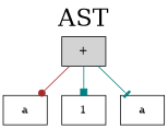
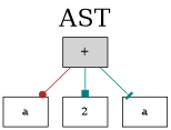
  digraph {
    fontname="DejaVu Serif"
    fontsize=30
    label=AST
    labelloc=t
    node [fontname="DejaVu Serif" shape=rect style=solid]
    edge [color=teal style=solid fontname="DejaVu Serif"]
    n1 [label="+" style=filled]
    n2 [label=a]
-   n3 [label=1]
+   n3 [label=2]
    n4 [label=a]
    n1 -> n2 [color=brown arrowhead=dot]
    n1 -> n3 [arrowhead=box]
    n1 -> n4 [arrowhead=tee]
  }
